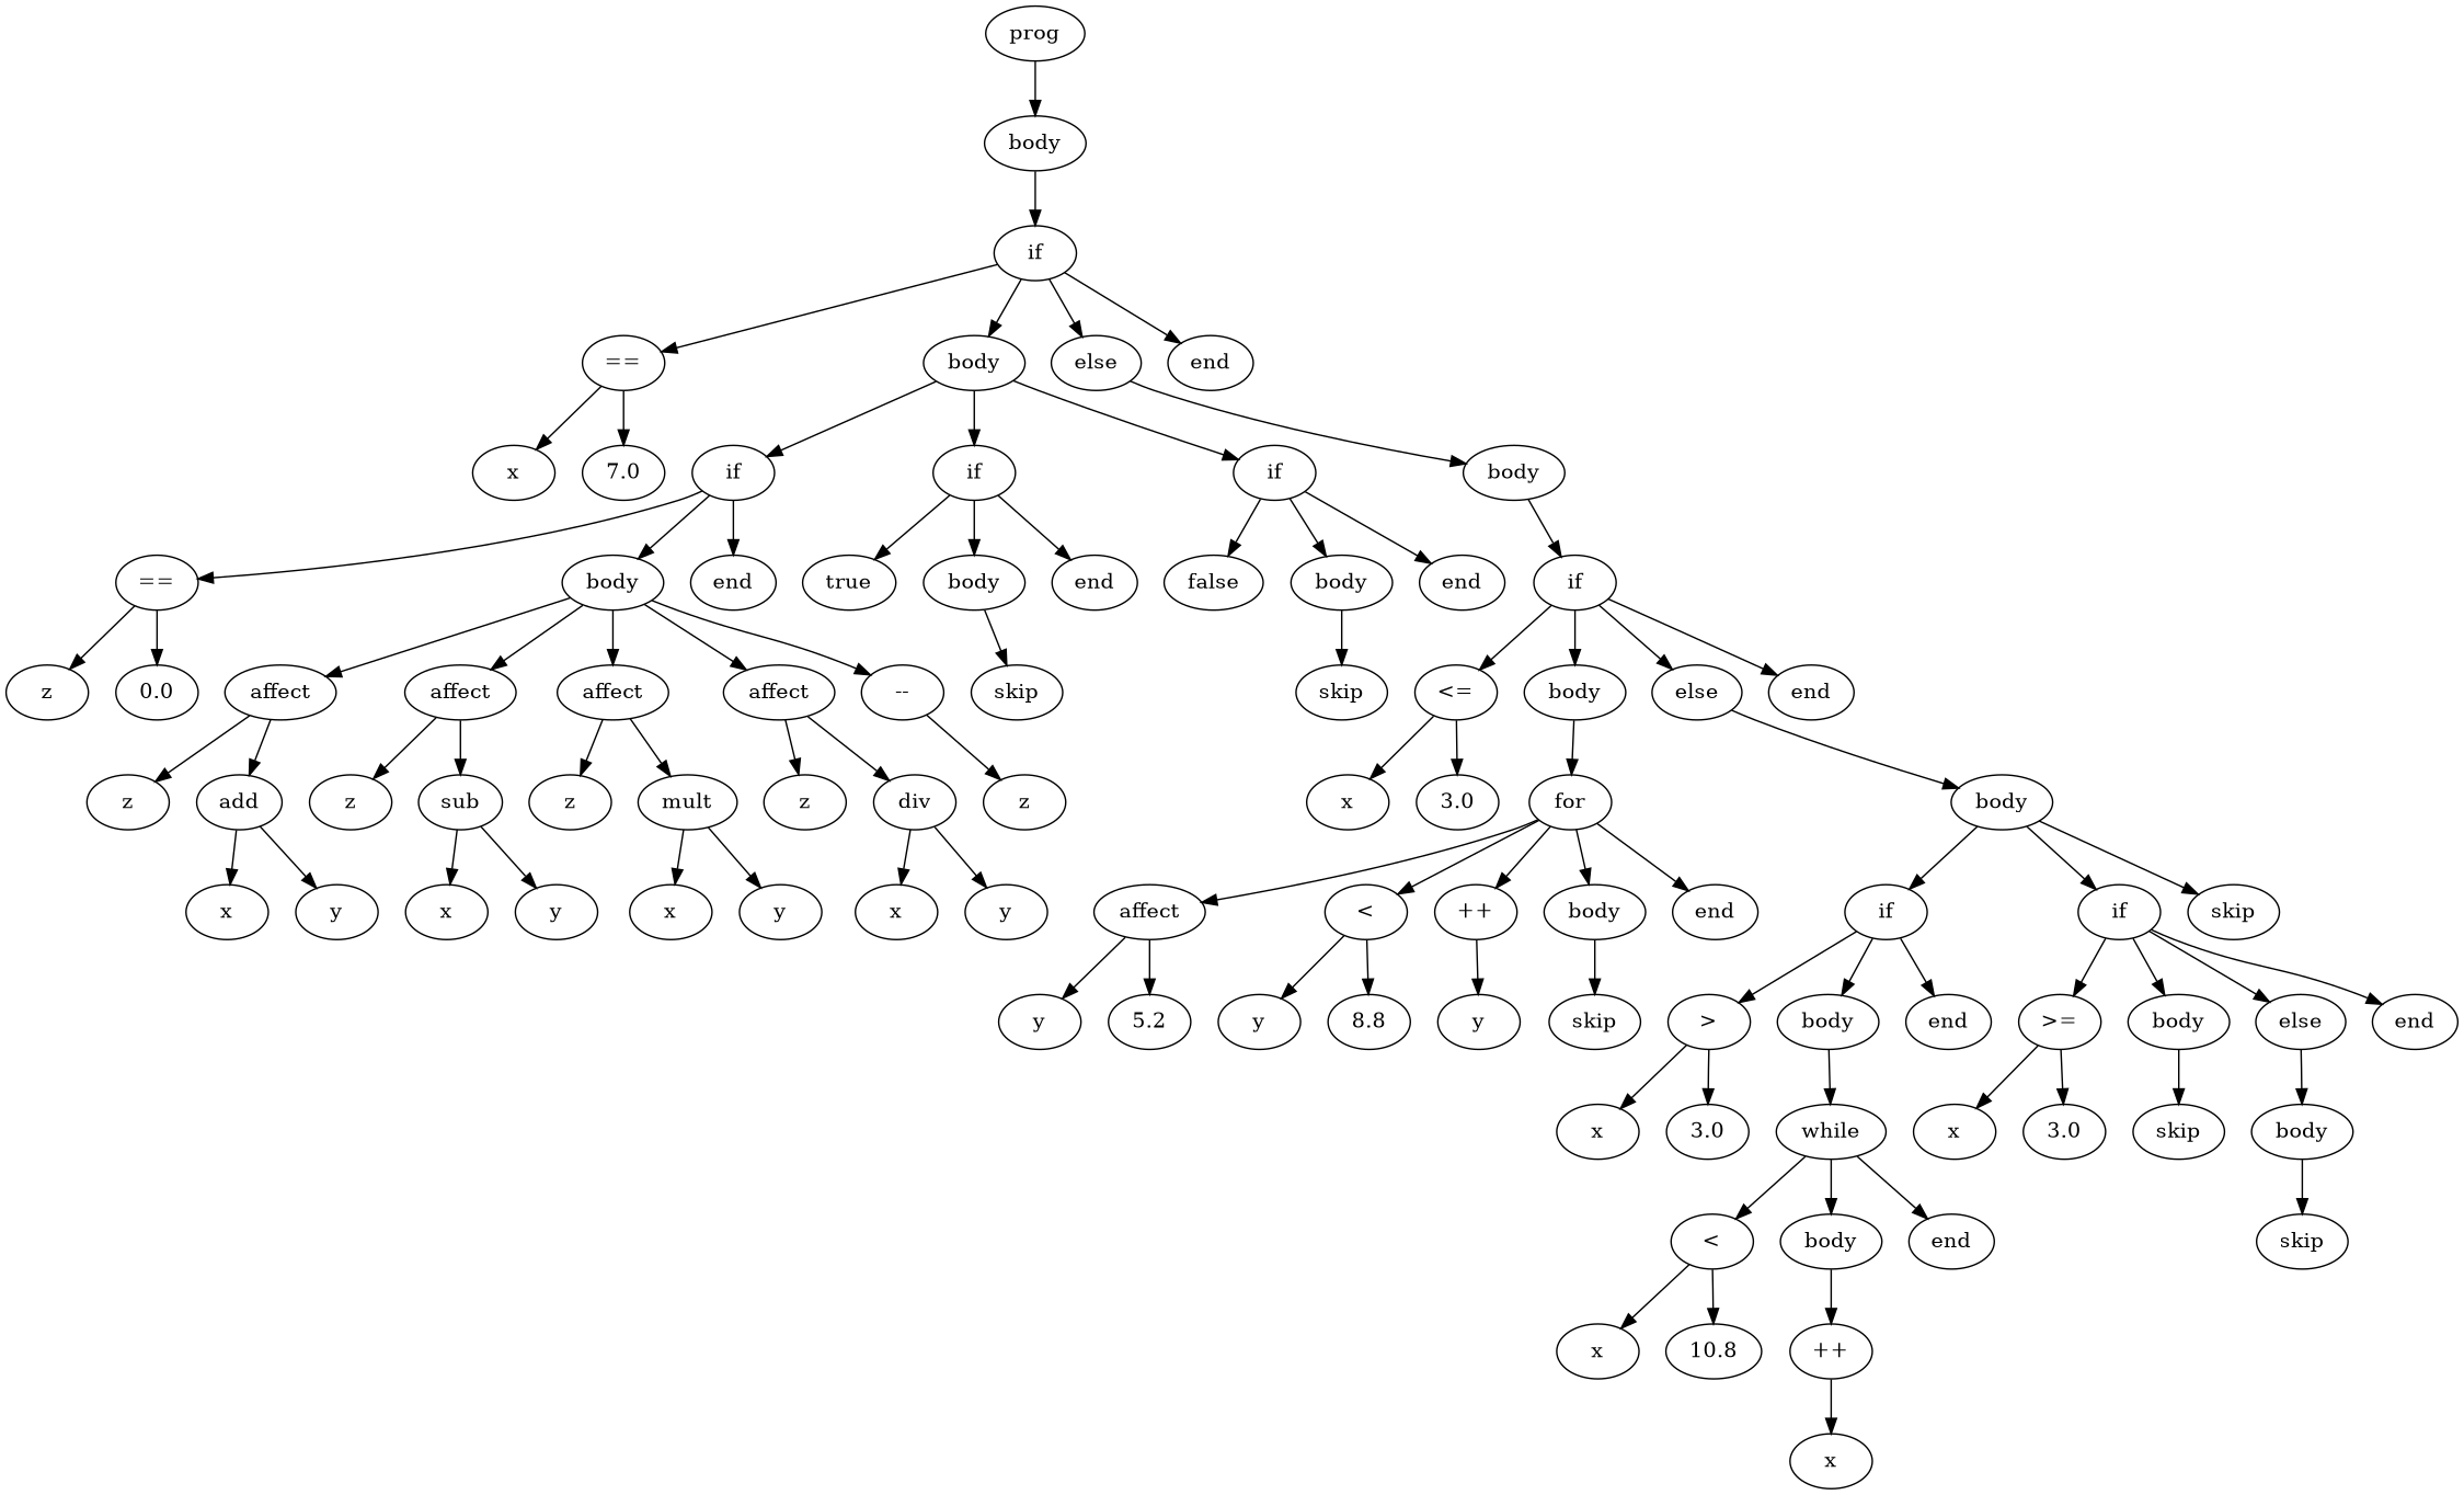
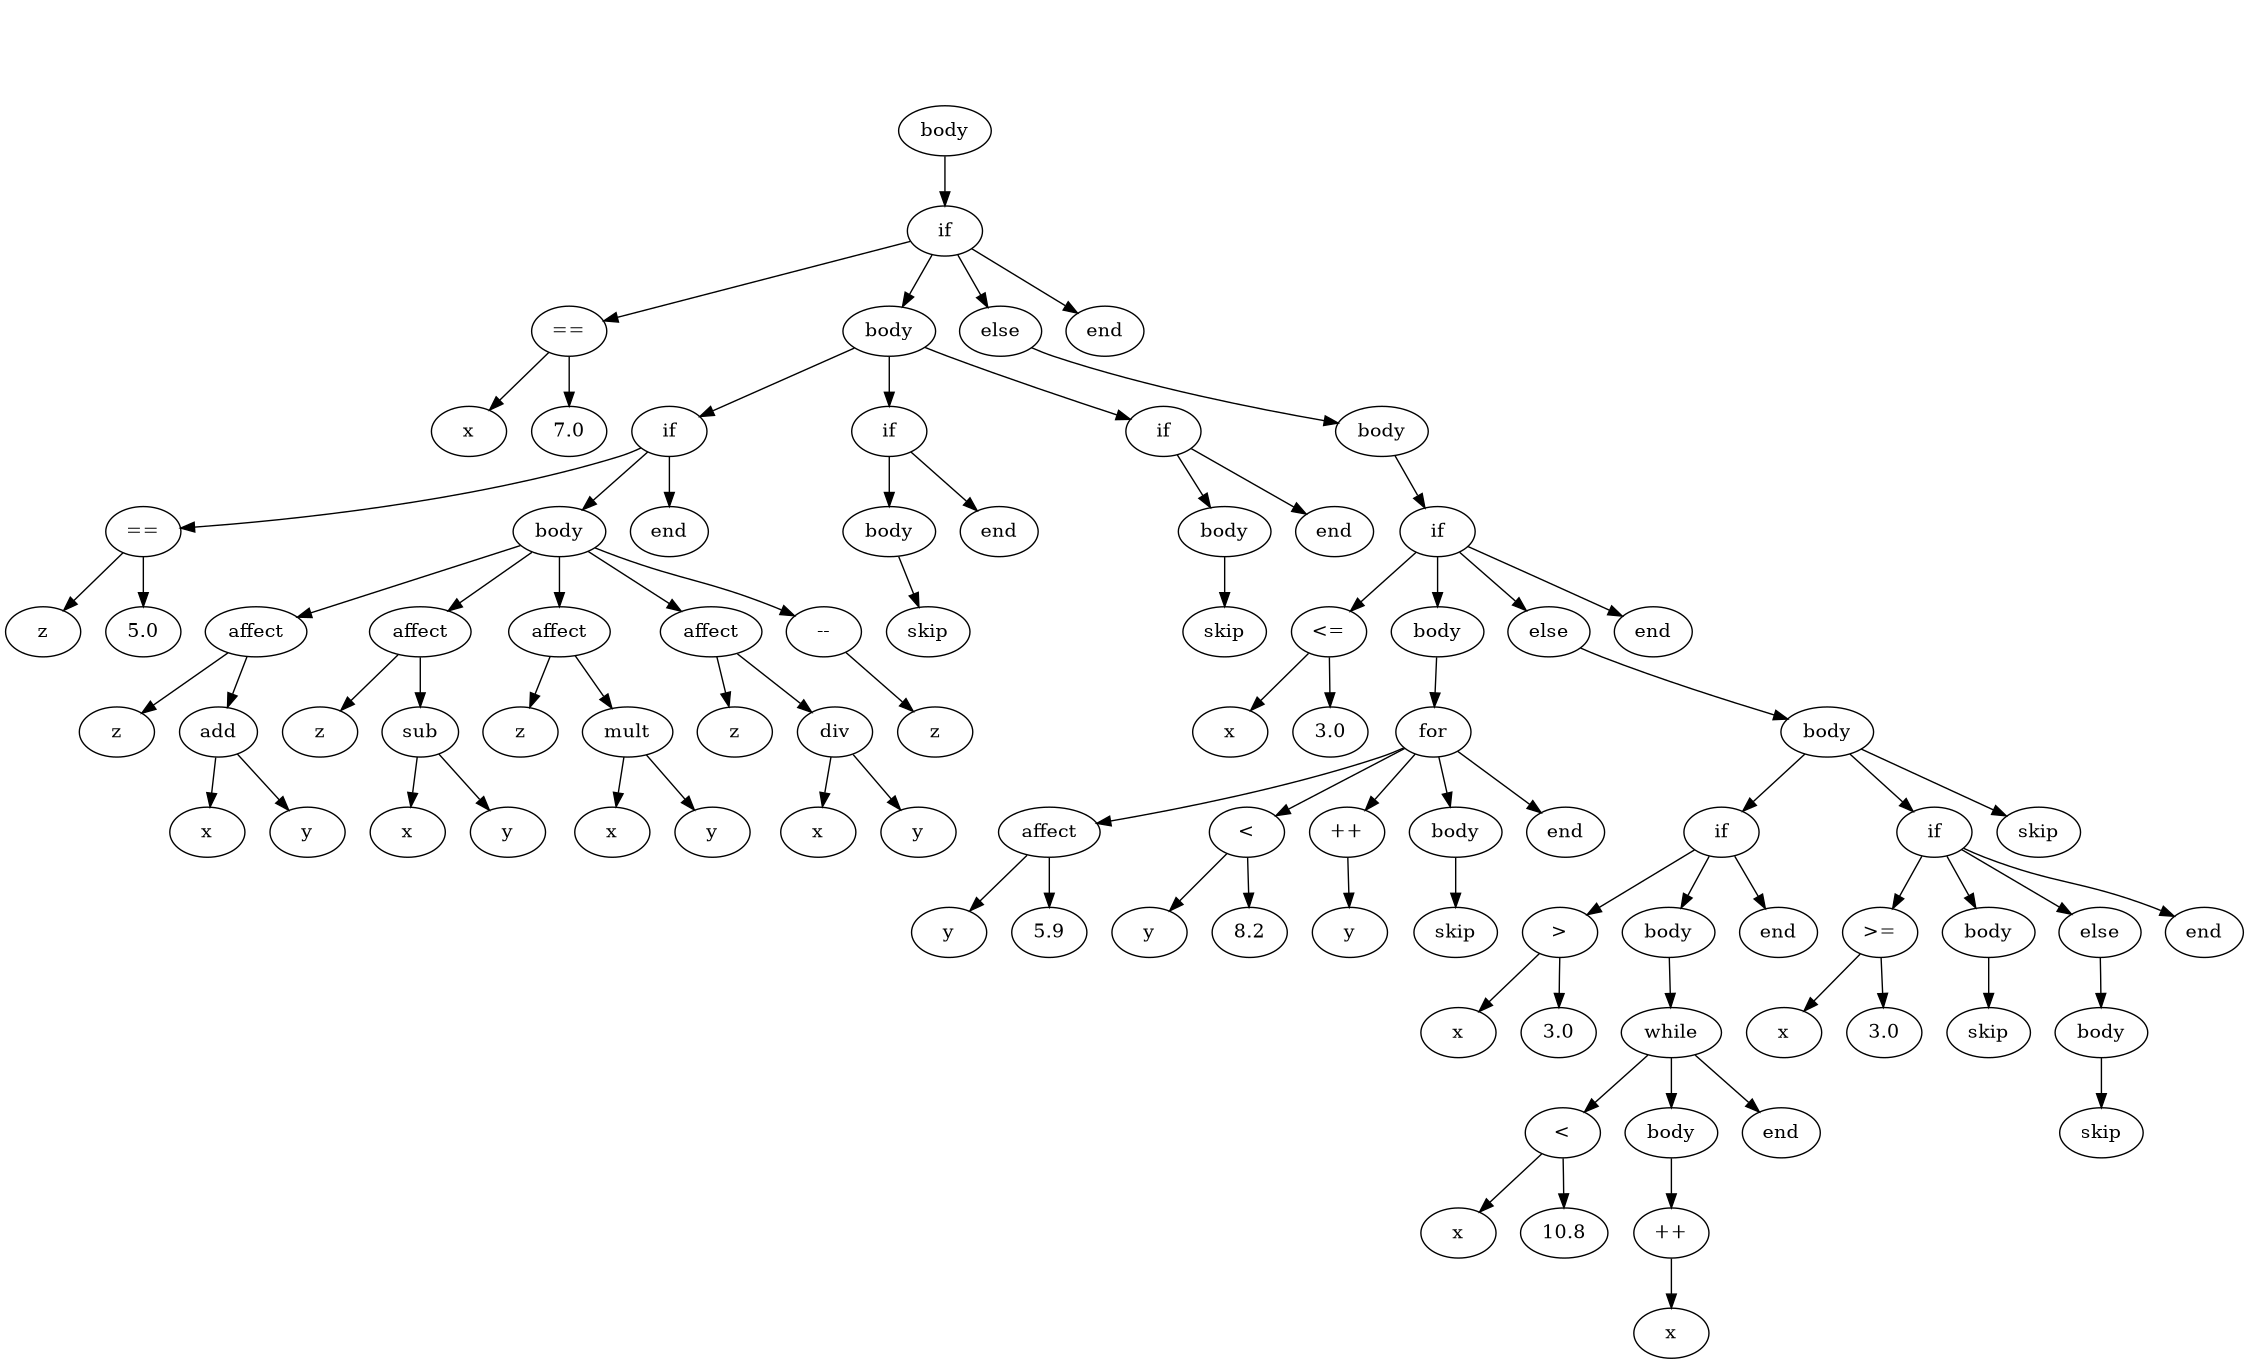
  digraph {
-   n1 [label=prog]
    n2 [label=body]
    n3 [label=if]
    n4 [label="=="]
    n5 [label=body]
    n6 [label=else]
    n7 [label=end]
    n8 [label=x]
    n9 [label=7.0]
    n10 [label=if]
    n11 [label=if]
    n12 [label=if]
    n13 [label=body]
    n14 [label="=="]
    n15 [label=body]
    n16 [label=end]
-   n17 [label=true]
    n18 [label=body]
    n19 [label=end]
-   n20 [label=false]
    n21 [label=body]
    n22 [label=end]
    n23 [label=z]
-   n24 [label=0.0]
+   n24 [label=5.0]
    n25 [label=affect]
    n26 [label=affect]
    n27 [label=affect]
    n28 [label=affect]
    n29 [label="--"]
    n30 [label=z]
    n31 [label=add]
    n32 [label=z]
    n33 [label=sub]
    n34 [label=z]
    n35 [label=mult]
    n36 [label=z]
    n37 [label=div]
    n38 [label=z]
    n39 [label=x]
    n40 [label=y]
    n41 [label=x]
    n42 [label=y]
    n43 [label=x]
    n44 [label=y]
    n45 [label=x]
    n46 [label=y]
    n47 [label=skip]
    n48 [label=skip]
    n49 [label=if]
    n50 [label="<="]
    n51 [label=body]
    n52 [label=else]
    n53 [label=end]
    n54 [label=x]
    n55 [label=3.0]
    n56 [label=for]
    n57 [label=body]
    n58 [label=affect]
    n59 [label="<"]
    n60 [label="++"]
    n61 [label=body]
    n62 [label=end]
    n63 [label=y]
-   n64 [label=5.2]
+   n64 [label=5.9]
    n65 [label=y]
-   n66 [label=8.8]
+   n66 [label=8.2]
    n67 [label=y]
    n68 [label=skip]
    n69 [label=if]
    n70 [label=if]
    n71 [label=skip]
    n72 [label=">"]
    n73 [label=body]
    n74 [label=end]
    n75 [label=">="]
    n76 [label=body]
    n77 [label=else]
    n78 [label=end]
    n79 [label=x]
    n80 [label=3.0]
    n81 [label=while]
    n82 [label="<"]
    n83 [label=body]
    n84 [label=end]
    n85 [label=x]
    n86 [label=10.8]
    n87 [label="++"]
    n88 [label=x]
    n89 [label=x]
    n90 [label=3.0]
    n91 [label=skip]
    n92 [label=body]
    n93 [label=skip]
-   n1 -> n2
    n2 -> n3
    n3 -> n4
    n3 -> n5
    n3 -> n6
    n3 -> n7
    n4 -> n8
    n4 -> n9
    n5 -> n10
    n5 -> n11
    n5 -> n12
    n6 -> n13
    n10 -> n14
    n10 -> n15
    n10 -> n16
-   n11 -> n17
    n11 -> n18
    n11 -> n19
-   n12 -> n20
    n12 -> n21
    n12 -> n22
    n13 -> n49
    n14 -> n23
    n14 -> n24
    n15 -> n25
    n15 -> n26
    n15 -> n27
    n15 -> n28
    n15 -> n29
    n18 -> n47
    n21 -> n48
    n25 -> n30
    n25 -> n31
    n26 -> n32
    n26 -> n33
    n27 -> n34
    n27 -> n35
    n28 -> n36
    n28 -> n37
    n29 -> n38
    n31 -> n39
    n31 -> n40
    n33 -> n41
    n33 -> n42
    n35 -> n43
    n35 -> n44
    n37 -> n45
    n37 -> n46
    n49 -> n50
    n49 -> n51
    n49 -> n52
    n49 -> n53
    n50 -> n54
    n50 -> n55
    n51 -> n56
    n52 -> n57
    n56 -> n58
    n56 -> n59
    n56 -> n60
    n56 -> n61
    n56 -> n62
    n57 -> n69
    n57 -> n70
    n57 -> n71
    n58 -> n63
    n58 -> n64
    n59 -> n65
    n59 -> n66
    n60 -> n67
    n61 -> n68
    n69 -> n72
    n69 -> n73
    n69 -> n74
    n70 -> n75
    n70 -> n76
    n70 -> n77
    n70 -> n78
    n72 -> n79
    n72 -> n80
    n73 -> n81
    n75 -> n89
    n75 -> n90
    n76 -> n91
    n77 -> n92
    n81 -> n82
    n81 -> n83
    n81 -> n84
    n82 -> n85
    n82 -> n86
    n83 -> n87
    n87 -> n88
    n92 -> n93
  }
